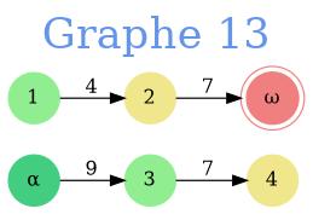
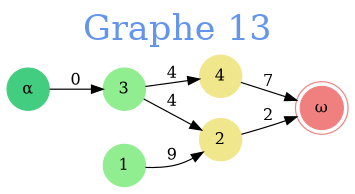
  digraph {
    fontcolor=cornflowerblue
    fontsize=30
    label="Graphe 13"
    labelloc=t
    rankdir=LR
    node [color=lightgreen shape=circle style=filled]
    n1 [color=seagreen3 label="α"]
    n2 [label=3]
    n3 [label=1]
    n4 [color=khaki label=2]
    n5 [color=khaki label=4]
    n6 [color=lightcoral label="ω" shape=doublecircle]
-   n1 -> n2 [label=9]
-   n2 -> n5 [label=7]
-   n3 -> n4 [label=4]
-   n4 -> n6 [label=7]
+   n1 -> n2 [label=0]
+   n2 -> n4 [label=4]
+   n2 -> n5 [label=4]
+   n3 -> n4 [label=9]
+   n4 -> n6 [label=2]
+   n5 -> n6 [label=7]
  }
